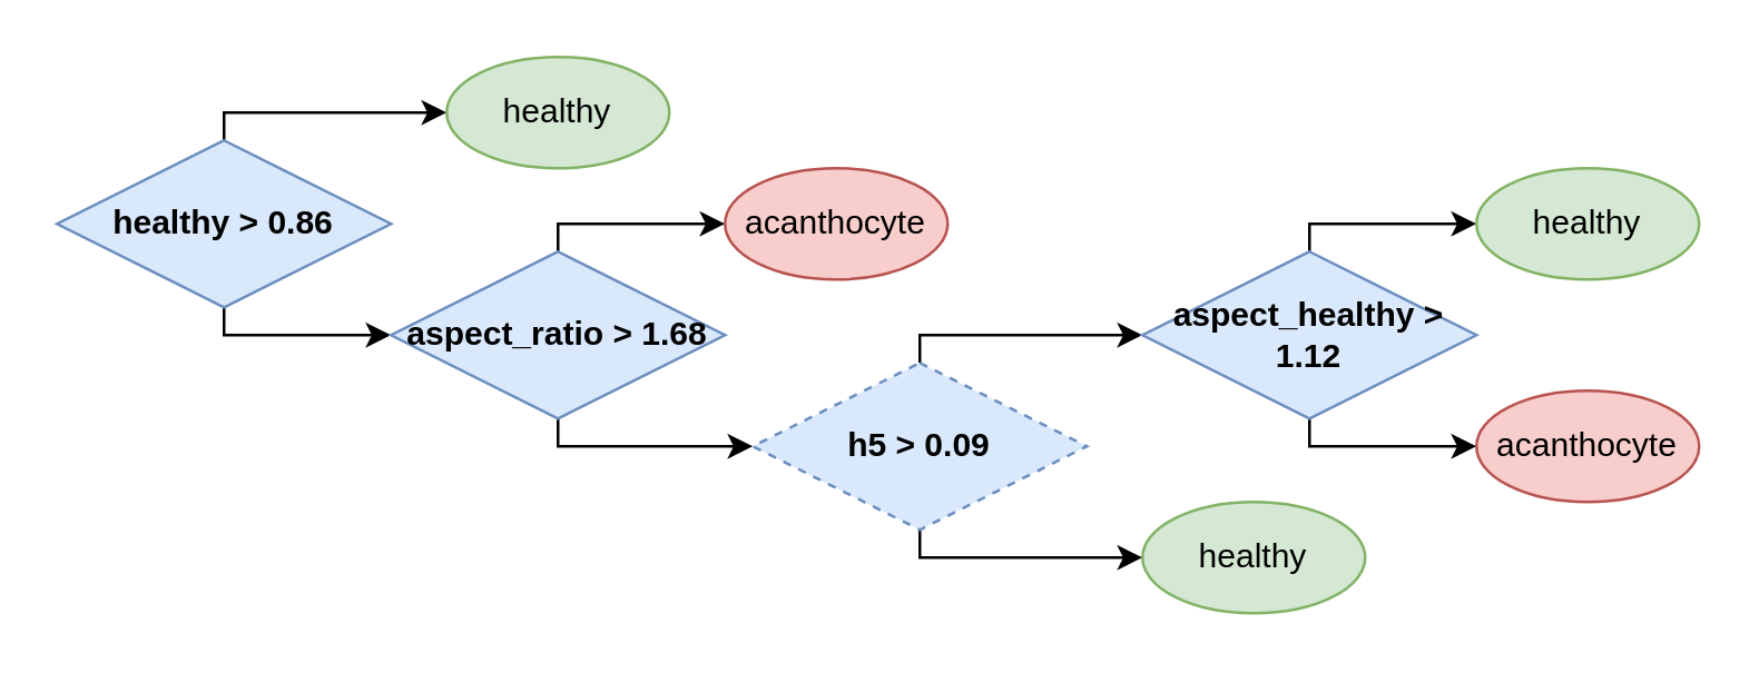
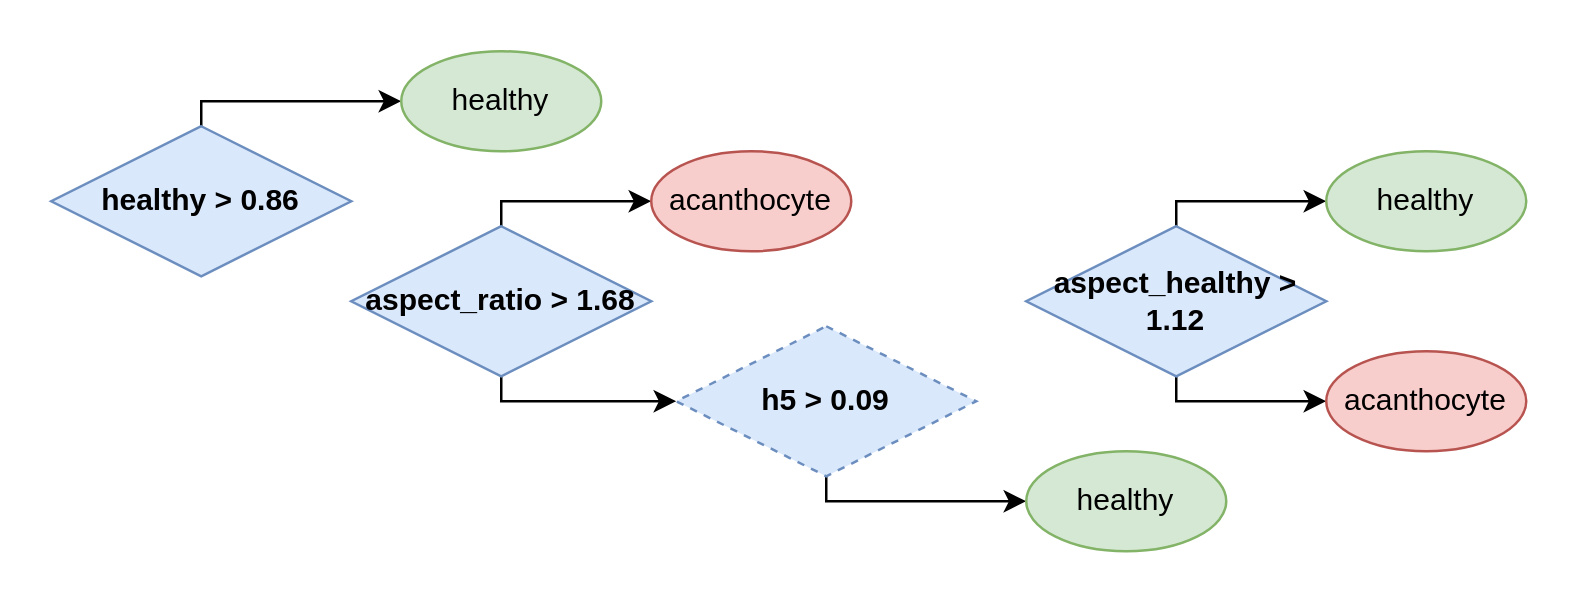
  <mxCell id="0" />
  <mxCell id="1" parent="0" />
- <mxCell id="2" value="" style="edgeStyle=orthogonalEdgeStyle;rounded=0;orthogonalLoop=1;jettySize=auto;html=1;entryX=0;entryY=0.5;entryDx=0;entryDy=0;" edge="1" parent="1" source="4" target="7"><mxGeometry relative="1" as="geometry"><mxPoint x="80" y="200" as="targetPoint" /><Array as="points"><mxPoint x="80" y="120" /></Array></mxGeometry></mxCell>
  <mxCell id="3" value="" style="edgeStyle=orthogonalEdgeStyle;rounded=0;orthogonalLoop=1;jettySize=auto;html=1;entryX=0;entryY=0.5;entryDx=0;entryDy=0;" edge="1" parent="1" source="4" target="8"><mxGeometry relative="1" as="geometry"><mxPoint x="90" y="-20" as="targetPoint" /><Array as="points"><mxPoint x="80" y="40" /></Array></mxGeometry></mxCell>
  <mxCell id="4" value="healthy &amp;gt; 0.86" style="rhombus;whiteSpace=wrap;html=1;fillColor=#dae8fc;strokeColor=#6c8ebf;fontStyle=1" vertex="1" parent="1"><mxGeometry y="50" width="120" height="60" as="geometry" x="20" /></mxCell>
  <mxCell id="5" value="" style="edgeStyle=orthogonalEdgeStyle;rounded=0;orthogonalLoop=1;jettySize=auto;html=1;entryX=0;entryY=0.5;entryDx=0;entryDy=0;" edge="1" parent="1" source="7" target="9"><mxGeometry relative="1" as="geometry"><Array as="points"><mxPoint x="200" y="80" /></Array></mxGeometry></mxCell>
  <mxCell id="6" value="" style="edgeStyle=orthogonalEdgeStyle;rounded=0;orthogonalLoop=1;jettySize=auto;html=1;entryX=0;entryY=0.5;entryDx=0;entryDy=0;" edge="1" parent="1" source="7" target="12"><mxGeometry relative="1" as="geometry"><Array as="points"><mxPoint x="200" y="160" /></Array></mxGeometry></mxCell>
  <mxCell id="7" value="aspect_ratio &amp;gt; 1.68" style="rhombus;whiteSpace=wrap;html=1;fillColor=#dae8fc;strokeColor=#6c8ebf;fontStyle=1" vertex="1" parent="1"><mxGeometry x="140" y="90" width="120" height="60" as="geometry" /></mxCell>
  <mxCell id="8" value="&lt;span&gt;&lt;span&gt;healthy&lt;/span&gt;&lt;/span&gt;" style="ellipse;whiteSpace=wrap;html=1;fillColor=#d5e8d4;strokeColor=#82b366;" vertex="1" parent="1"><mxGeometry x="160" width="80" height="40" as="geometry" y="20" /></mxCell>
  <mxCell id="9" value="&lt;div&gt;acanthocyte&lt;/div&gt;" style="ellipse;whiteSpace=wrap;html=1;fillColor=#f8cecc;strokeColor=#b85450;" vertex="1" parent="1"><mxGeometry x="260" y="60" width="80" height="40" as="geometry" /></mxCell>
  <mxCell id="10" value="" style="edgeStyle=orthogonalEdgeStyle;rounded=0;orthogonalLoop=1;jettySize=auto;html=1;entryX=0;entryY=0.5;entryDx=0;entryDy=0;" edge="1" parent="1" source="12" target="13"><mxGeometry relative="1" as="geometry"><Array as="points"><mxPoint x="410" y="200" /></Array></mxGeometry></mxCell>
- <mxCell id="11" value="" style="edgeStyle=orthogonalEdgeStyle;rounded=0;orthogonalLoop=1;jettySize=auto;html=1;entryX=0;entryY=0.5;entryDx=0;entryDy=0;" edge="1" parent="1" source="12" target="16"><mxGeometry relative="1" as="geometry"><mxPoint x="370" y="140" as="targetPoint" /><Array as="points"><mxPoint x="330" y="140" /></Array></mxGeometry></mxCell>
  <mxCell id="12" value="h5 &amp;gt; 0.09" style="rhombus;whiteSpace=wrap;html=1;fillColor=#dae8fc;strokeColor=#6c8ebf;fontStyle=1;dashed=1;" vertex="1" parent="1"><mxGeometry x="270" y="130" width="120" height="60" as="geometry" /></mxCell>
  <mxCell id="13" value="&lt;span&gt;&lt;span&gt;healthy&lt;/span&gt;&lt;/span&gt;" style="ellipse;whiteSpace=wrap;html=1;fillColor=#d5e8d4;strokeColor=#82b366;" vertex="1" parent="1"><mxGeometry x="410" y="180" width="80" height="40" as="geometry" /></mxCell>
  <mxCell id="14" value="" style="edgeStyle=orthogonalEdgeStyle;rounded=0;orthogonalLoop=1;jettySize=auto;html=1;entryX=0;entryY=0.5;entryDx=0;entryDy=0;" edge="1" parent="1" source="16" target="17"><mxGeometry relative="1" as="geometry"><Array as="points"><mxPoint x="470" y="160" /></Array></mxGeometry></mxCell>
  <mxCell id="15" value="" style="edgeStyle=orthogonalEdgeStyle;rounded=0;orthogonalLoop=1;jettySize=auto;html=1;entryX=0;entryY=0.5;entryDx=0;entryDy=0;" edge="1" parent="1" source="16" target="18"><mxGeometry relative="1" as="geometry"><mxPoint x="410" y="40" as="targetPoint" /><Array as="points"><mxPoint x="470" y="80" /></Array></mxGeometry></mxCell>
  <mxCell id="16" value="aspect_healthy &amp;gt; 1.12" style="rhombus;whiteSpace=wrap;html=1;fillColor=#dae8fc;strokeColor=#6c8ebf;fontStyle=1" vertex="1" parent="1"><mxGeometry x="410" y="90" width="120" height="60" as="geometry" /></mxCell>
  <mxCell id="17" value="&lt;div&gt;acanthocyte&lt;/div&gt;" style="ellipse;whiteSpace=wrap;html=1;fillColor=#f8cecc;strokeColor=#b85450;" vertex="1" parent="1"><mxGeometry x="530" y="140" width="80" height="40" as="geometry" /></mxCell>
  <mxCell id="18" value="&lt;span&gt;&lt;span&gt;healthy&lt;/span&gt;&lt;/span&gt;" style="ellipse;whiteSpace=wrap;html=1;fillColor=#d5e8d4;strokeColor=#82b366;" vertex="1" parent="1"><mxGeometry x="530" y="60" width="80" height="40" as="geometry" /></mxCell>
